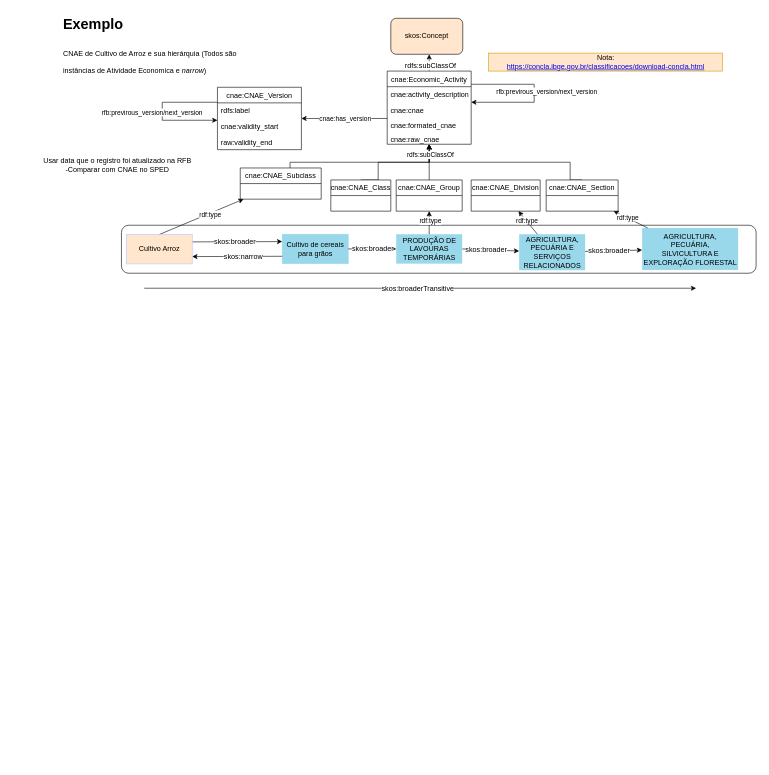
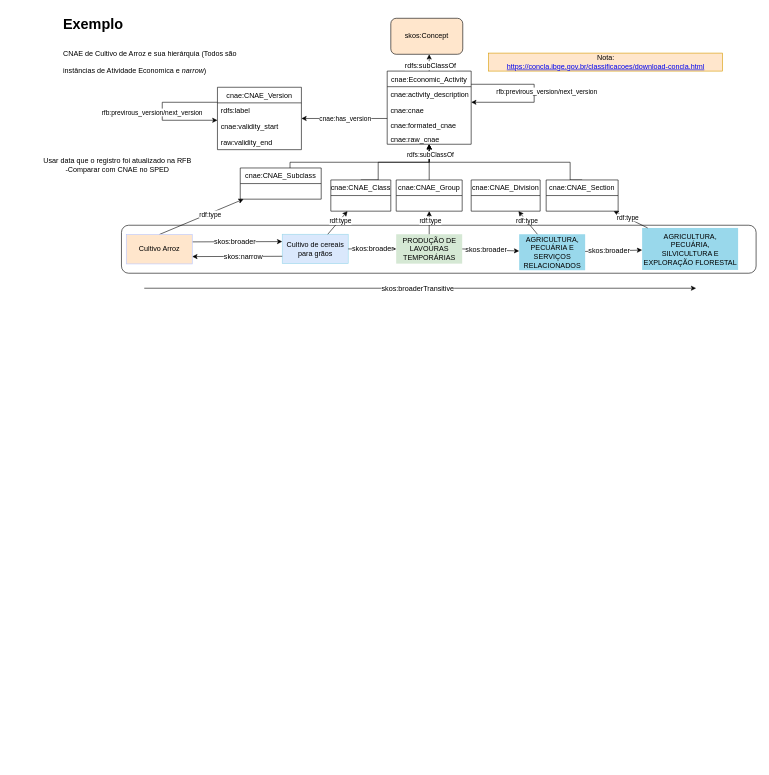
  <mxCell id="0" />
  <mxCell id="1" parent="0" />
  <mxCell id="2" value="rdf:type" style="edgeStyle=orthogonalEdgeStyle;rounded=0;orthogonalLoop=1;jettySize=auto;html=1;fontSize=12;" parent="1" edge="1"><mxGeometry x="-0.056" relative="1" as="geometry"><Array as="points"><mxPoint x="90" y="1175" /><mxPoint x="90" y="1000" /></Array><mxPoint as="offset" /><mxPoint x="210" y="1174.5" as="sourcePoint" /></mxGeometry></mxCell>
  <mxCell id="3" style="edgeStyle=orthogonalEdgeStyle;rounded=0;orthogonalLoop=1;jettySize=auto;html=1;fontSize=12;" parent="1" edge="1"><mxGeometry relative="1" as="geometry"><Array as="points"><mxPoint x="490" y="1230" /><mxPoint x="70" y="1230" /><mxPoint x="70" y="990" /></Array><mxPoint x="490" y="1199" as="sourcePoint" /></mxGeometry></mxCell>
  <mxCell id="4" style="edgeStyle=orthogonalEdgeStyle;rounded=0;orthogonalLoop=1;jettySize=auto;html=1;fontSize=12;" parent="1" edge="1"><mxGeometry relative="1" as="geometry"><Array as="points"><mxPoint x="695" y="1250" /><mxPoint x="50" y="1250" /><mxPoint x="50" y="979" /></Array><mxPoint x="695" y="1199" as="sourcePoint" /></mxGeometry></mxCell>
  <mxCell id="5" style="edgeStyle=orthogonalEdgeStyle;rounded=0;orthogonalLoop=1;jettySize=auto;html=1;fontSize=12;" parent="1" edge="1"><mxGeometry relative="1" as="geometry"><Array as="points"><mxPoint x="900" y="1270" /><mxPoint x="20" y="1270" /><mxPoint x="20" y="966" /></Array><mxPoint x="900" y="1210" as="sourcePoint" /></mxGeometry></mxCell>
  <mxCell id="6" value="" style="rounded=1;whiteSpace=wrap;html=1;fillColor=#ffffff;" parent="1" vertex="1"><mxGeometry x="202" y="375" width="1058" height="80" as="geometry" /></mxCell>
  <mxCell id="7" style="edgeStyle=none;rounded=0;orthogonalLoop=1;jettySize=auto;html=1;exitX=1;exitY=0.25;exitDx=0;exitDy=0;entryX=0;entryY=0.25;entryDx=0;entryDy=0;" parent="1" source="11" target="12" edge="1"><mxGeometry relative="1" as="geometry" /></mxCell>
  <mxCell id="8" value="skos:broader" style="text;html=1;align=center;verticalAlign=middle;resizable=0;points=[];labelBackgroundColor=#ffffff;" parent="7" vertex="1" connectable="0"><mxGeometry x="-0.356" relative="1" as="geometry"><mxPoint x="23" as="offset" /></mxGeometry></mxCell>
  <mxCell id="9" style="rounded=0;orthogonalLoop=1;jettySize=auto;html=1;exitX=0.5;exitY=0;exitDx=0;exitDy=0;" parent="1" source="11" target="63" edge="1"><mxGeometry relative="1" as="geometry" /></mxCell>
  <mxCell id="10" value="rdf:type" style="edgeLabel;html=1;align=center;verticalAlign=middle;resizable=0;points=[];" parent="9" vertex="1" connectable="0"><mxGeometry x="0.196" y="-1" relative="1" as="geometry"><mxPoint as="offset" /></mxGeometry></mxCell>
  <mxCell id="11" value="Cultivo Arroz" style="html=1;fillColor=#ffe6cc;strokeColor=#B8C6FF;" parent="1" vertex="1"><mxGeometry x="210" y="390.5" width="110" height="49" as="geometry" /></mxCell>
- <mxCell id="12" value="Cultivo de cereais&lt;br&gt;para grãos" style="html=1;fillColor=#99D8EB;strokeColor=#99D8EB;" parent="1" vertex="1"><mxGeometry x="470" y="390" width="110" height="49" as="geometry" /></mxCell>
+ <mxCell id="12" value="Cultivo de cereais&lt;br&gt;para grãos" style="html=1;fillColor=#dae8fc;strokeColor=#99D8EB;" parent="1" vertex="1"><mxGeometry x="470" y="390" width="110" height="49" as="geometry" /></mxCell>
  <mxCell id="13" value="Nota:&lt;br&gt;&lt;a href=&quot;https://concla.ibge.gov.br/classificacoes/download-concla.html&quot;&gt;https://concla.ibge.gov.br/classificacoes/download-concla.html&lt;/a&gt;" style="text;html=1;align=center;verticalAlign=middle;resizable=0;points=[];autosize=1;fillColor=#ffe6cc;strokeColor=#d79b00;" parent="1" vertex="1"><mxGeometry x="814" y="88" width="390" height="30" as="geometry" /></mxCell>
  <mxCell id="14" style="edgeStyle=none;rounded=0;orthogonalLoop=1;jettySize=auto;html=1;exitX=1;exitY=0.5;exitDx=0;exitDy=0;" parent="1" source="16" target="17" edge="1"><mxGeometry relative="1" as="geometry" /></mxCell>
  <mxCell id="15" value="skos:broader" style="text;html=1;align=center;verticalAlign=middle;resizable=0;points=[];labelBackgroundColor=#ffffff;" parent="14" vertex="1" connectable="0"><mxGeometry x="-0.356" relative="1" as="geometry"><mxPoint x="9" as="offset" /></mxGeometry></mxCell>
- <mxCell id="16" value="PRODUÇÃO DE &lt;br&gt;LAVOURAS &lt;br&gt;TEMPORÁRIAS" style="html=1;fillColor=#99D8EB;strokeColor=none;" parent="1" vertex="1"><mxGeometry x="660" y="390" width="110" height="49" as="geometry" /></mxCell>
+ <mxCell id="16" value="PRODUÇÃO DE &lt;br&gt;LAVOURAS &lt;br&gt;TEMPORÁRIAS" style="html=1;fillColor=#d5e8d4;strokeColor=none;" parent="1" vertex="1"><mxGeometry x="660" y="390" width="110" height="49" as="geometry" /></mxCell>
  <mxCell id="17" value="AGRICULTURA, &lt;br&gt;PECUÁRIA E &lt;br&gt;SERVIÇOS &lt;br&gt;RELACIONADOS" style="html=1;fillColor=#99D8EB;strokeColor=none;" parent="1" vertex="1"><mxGeometry x="865" y="390" width="110" height="60" as="geometry" /></mxCell>
  <mxCell id="18" style="edgeStyle=none;rounded=0;orthogonalLoop=1;jettySize=auto;html=1;" parent="1" source="12" target="16" edge="1"><mxGeometry relative="1" as="geometry"><mxPoint x="360" y="500" as="sourcePoint" /><mxPoint x="465" y="424.5" as="targetPoint" /></mxGeometry></mxCell>
  <mxCell id="19" value="skos:broader" style="text;html=1;align=center;verticalAlign=middle;resizable=0;points=[];labelBackgroundColor=#ffffff;" parent="18" vertex="1" connectable="0"><mxGeometry x="-0.356" relative="1" as="geometry"><mxPoint x="14" as="offset" /></mxGeometry></mxCell>
  <mxCell id="20" style="edgeStyle=none;rounded=0;orthogonalLoop=1;jettySize=auto;html=1;" parent="1" source="17" target="22" edge="1"><mxGeometry relative="1" as="geometry"><mxPoint x="990" y="414.5" as="sourcePoint" /></mxGeometry></mxCell>
  <mxCell id="21" value="skos:broader" style="text;html=1;align=center;verticalAlign=middle;resizable=0;points=[];labelBackgroundColor=#ffffff;" parent="20" vertex="1" connectable="0"><mxGeometry x="-0.356" relative="1" as="geometry"><mxPoint x="9" as="offset" /></mxGeometry></mxCell>
  <mxCell id="22" value="AGRICULTURA, &lt;br&gt;PECUÁRIA, &lt;br&gt;SILVICULTURA E &lt;br&gt;EXPLORAÇÃO FLORESTAL" style="html=1;fillColor=#99D8EB;strokeColor=none;" parent="1" vertex="1"><mxGeometry x="1070" y="379.5" width="160" height="70" as="geometry" /></mxCell>
  <mxCell id="23" style="edgeStyle=none;rounded=0;orthogonalLoop=1;jettySize=auto;html=1;entryX=1;entryY=0.75;entryDx=0;entryDy=0;exitX=0;exitY=0.75;exitDx=0;exitDy=0;" parent="1" source="12" target="11" edge="1"><mxGeometry relative="1" as="geometry"><mxPoint x="350" y="424.5" as="sourcePoint" /><mxPoint x="400" y="490" as="targetPoint" /></mxGeometry></mxCell>
  <mxCell id="24" value="skos:narrow" style="text;html=1;align=center;verticalAlign=middle;resizable=0;points=[];labelBackgroundColor=#ffffff;" parent="23" vertex="1" connectable="0"><mxGeometry x="-0.356" relative="1" as="geometry"><mxPoint x="-18" y="-0.75" as="offset" /></mxGeometry></mxCell>
  <mxCell id="25" value="&lt;h1&gt;&lt;span&gt;Exemplo&lt;/span&gt;&lt;/h1&gt;&lt;h1&gt;&lt;span style=&quot;font-size: 12px ; font-weight: normal&quot;&gt;CNAE de Cultivo de Arroz e sua hierárquia (Todos são instâncias de Atividade Economica e &lt;i&gt;narrow&lt;/i&gt;)&lt;/span&gt;&lt;br&gt;&lt;/h1&gt;" style="text;html=1;strokeColor=none;fillColor=none;spacing=5;spacingTop=-20;whiteSpace=wrap;overflow=hidden;rounded=0;" parent="1" vertex="1"><mxGeometry x="99.5" y="20" width="345" height="118" as="geometry" /></mxCell>
  <mxCell id="26" value="skos:Concept" style="rounded=1;whiteSpace=wrap;html=1;fillColor=#ffe6cc;" parent="1" vertex="1"><mxGeometry x="651" y="30" width="120" height="60" as="geometry" /></mxCell>
  <mxCell id="27" style="edgeStyle=orthogonalEdgeStyle;rounded=0;orthogonalLoop=1;jettySize=auto;html=1;" parent="1" source="32" target="56" edge="1"><mxGeometry relative="1" as="geometry"><Array as="points"><mxPoint x="560" y="197" /><mxPoint x="560" y="197" /></Array></mxGeometry></mxCell>
  <mxCell id="28" value="cnae:has_version" style="edgeLabel;html=1;align=center;verticalAlign=middle;resizable=0;points=[];" parent="27" vertex="1" connectable="0"><mxGeometry x="0.2" y="1" relative="1" as="geometry"><mxPoint x="15" y="-1" as="offset" /></mxGeometry></mxCell>
  <mxCell id="29" value="Usar data que o registro foi atualizado na RFB&lt;br&gt;-Comparar com CNAE no SPED" style="text;html=1;align=center;verticalAlign=middle;resizable=0;points=[];autosize=1;" parent="1" vertex="1"><mxGeometry x="65" y="260" width="260" height="30" as="geometry" /></mxCell>
  <mxCell id="30" style="edgeStyle=orthogonalEdgeStyle;rounded=0;orthogonalLoop=1;jettySize=auto;html=1;" parent="1" source="56" target="56" edge="1"><mxGeometry relative="1" as="geometry"><Array as="points"><mxPoint x="270" y="170" /><mxPoint x="270" y="200" /></Array></mxGeometry></mxCell>
  <mxCell id="31" value="rfb:previrous_version/next_version" style="edgeLabel;html=1;align=center;verticalAlign=middle;resizable=0;points=[];" parent="30" vertex="1" connectable="0"><mxGeometry x="0.168" y="1" relative="1" as="geometry"><mxPoint x="-21" y="-13" as="offset" /></mxGeometry></mxCell>
  <mxCell id="32" value="cnae:Economic_Activity" style="swimlane;fontStyle=0;childLayout=stackLayout;horizontal=1;startSize=26;fillColor=none;horizontalStack=0;resizeParent=1;resizeParentMax=0;resizeLast=0;collapsible=1;marginBottom=0;" parent="1" vertex="1"><mxGeometry x="645" y="118" width="140" height="122" as="geometry" /></mxCell>
  <mxCell id="33" value="cnae:activity_description" style="text;strokeColor=none;fillColor=none;align=left;verticalAlign=top;spacingLeft=4;spacingRight=4;overflow=hidden;rotatable=0;points=[[0,0.5],[1,0.5]];portConstraint=eastwest;fontSize=12;" parent="32" vertex="1"><mxGeometry y="26" width="140" height="26" as="geometry" /></mxCell>
  <mxCell id="34" value="cnae:cnae" style="text;strokeColor=none;fillColor=none;align=left;verticalAlign=top;spacingLeft=4;spacingRight=4;overflow=hidden;rotatable=0;points=[[0,0.5],[1,0.5]];portConstraint=eastwest;fontSize=12;" parent="32" vertex="1"><mxGeometry y="52" width="140" height="26" as="geometry" /></mxCell>
  <mxCell id="35" style="edgeStyle=orthogonalEdgeStyle;rounded=0;orthogonalLoop=1;jettySize=auto;html=1;" parent="32" source="32" target="33" edge="1"><mxGeometry relative="1" as="geometry"><Array as="points"><mxPoint x="245" y="22" /><mxPoint x="245" y="52" /></Array><mxPoint x="-273" y="22" as="sourcePoint" /><mxPoint x="-273" y="52" as="targetPoint" /></mxGeometry></mxCell>
  <mxCell id="36" value="rfb:previrous_version/next_version" style="edgeLabel;html=1;align=center;verticalAlign=middle;resizable=0;points=[];" parent="35" vertex="1" connectable="0"><mxGeometry x="0.168" y="1" relative="1" as="geometry"><mxPoint x="25" y="-20" as="offset" /></mxGeometry></mxCell>
  <mxCell id="37" value="cnae:formated_cnae" style="text;strokeColor=none;fillColor=none;align=left;verticalAlign=top;spacingLeft=4;spacingRight=4;overflow=hidden;rotatable=0;points=[[0,0.5],[1,0.5]];portConstraint=eastwest;fontSize=12;" vertex="1" parent="32"><mxGeometry y="78" width="140" height="22" as="geometry" /></mxCell>
  <mxCell id="38" value="cnae:raw_cnae" style="text;strokeColor=none;fillColor=none;align=left;verticalAlign=top;spacingLeft=4;spacingRight=4;overflow=hidden;rotatable=0;points=[[0,0.5],[1,0.5]];portConstraint=eastwest;fontSize=12;" vertex="1" parent="32"><mxGeometry y="100" width="140" height="22" as="geometry" /></mxCell>
  <mxCell id="39" style="edgeStyle=orthogonalEdgeStyle;rounded=0;orthogonalLoop=1;jettySize=auto;html=1;" parent="1" source="32" target="26" edge="1"><mxGeometry relative="1" as="geometry"><mxPoint x="325" y="314" as="sourcePoint" /><mxPoint x="730" y="246" as="targetPoint" /><Array as="points"><mxPoint x="715" y="110" /><mxPoint x="715" y="110" /></Array></mxGeometry></mxCell>
  <mxCell id="40" value="rdfs:subClassOf" style="text;html=1;align=center;verticalAlign=middle;resizable=0;points=[];labelBackgroundColor=#ffffff;" parent="39" vertex="1" connectable="0"><mxGeometry x="-0.22" y="2" relative="1" as="geometry"><mxPoint x="3" y="1" as="offset" /></mxGeometry></mxCell>
  <mxCell id="41" style="edgeStyle=orthogonalEdgeStyle;rounded=0;orthogonalLoop=1;jettySize=auto;html=1;exitX=0.5;exitY=0;exitDx=0;exitDy=0;" parent="1" source="64" target="32" edge="1"><mxGeometry relative="1" as="geometry"><Array as="points"><mxPoint x="630" y="270" /><mxPoint x="715" y="270" /></Array></mxGeometry></mxCell>
  <mxCell id="42" style="edgeStyle=orthogonalEdgeStyle;rounded=0;orthogonalLoop=1;jettySize=auto;html=1;exitX=0.5;exitY=0;exitDx=0;exitDy=0;" parent="1" source="43" target="32" edge="1"><mxGeometry relative="1" as="geometry"><Array as="points"><mxPoint x="715" y="300" /></Array></mxGeometry></mxCell>
  <mxCell id="43" value="cnae:CNAE_Group" style="swimlane;fontStyle=0;childLayout=stackLayout;horizontal=1;startSize=26;horizontalStack=0;resizeParent=1;resizeParentMax=0;resizeLast=0;collapsible=1;marginBottom=0;" parent="1" vertex="1"><mxGeometry x="660" y="299.52" width="110" height="52" as="geometry"><mxRectangle x="1755" y="-1056" width="100" height="26" as="alternateBounds" /></mxGeometry></mxCell>
  <mxCell id="44" style="edgeStyle=orthogonalEdgeStyle;rounded=0;orthogonalLoop=1;jettySize=auto;html=1;exitX=0.5;exitY=0;exitDx=0;exitDy=0;" parent="1" source="62" target="32" edge="1"><mxGeometry relative="1" as="geometry"><Array as="points"><mxPoint x="950" y="300" /><mxPoint x="950" y="270" /><mxPoint x="715" y="270" /></Array></mxGeometry></mxCell>
  <mxCell id="45" value="cnae:CNAE_Division" style="swimlane;fontStyle=0;childLayout=stackLayout;horizontal=1;startSize=26;horizontalStack=0;resizeParent=1;resizeParentMax=0;resizeLast=0;collapsible=1;marginBottom=0;" parent="1" vertex="1"><mxGeometry x="785" y="299.52" width="115" height="52" as="geometry"><mxRectangle x="1959" y="-1056" width="100" height="26" as="alternateBounds" /></mxGeometry></mxCell>
  <mxCell id="46" value="" style="edgeStyle=orthogonalEdgeStyle;rounded=0;orthogonalLoop=1;jettySize=auto;html=1;" parent="1" source="63" target="32" edge="1"><mxGeometry relative="1" as="geometry"><mxPoint x="522.5" y="219.52" as="targetPoint" /><Array as="points"><mxPoint x="483" y="270" /><mxPoint x="715" y="270" /></Array></mxGeometry></mxCell>
  <mxCell id="47" value="rdfs:subClassOf" style="edgeLabel;html=1;align=center;verticalAlign=middle;resizable=0;points=[];" parent="46" vertex="1" connectable="0"><mxGeometry x="0.773" y="2" relative="1" as="geometry"><mxPoint x="2" y="-10.35" as="offset" /></mxGeometry></mxCell>
+ <mxCell id="48" style="rounded=0;orthogonalLoop=1;jettySize=auto;html=1;" parent="1" source="12" target="64" edge="1"><mxGeometry relative="1" as="geometry"><mxPoint x="295" y="400" as="sourcePoint" /><mxPoint x="480" y="349.773" as="targetPoint" /></mxGeometry></mxCell>
+ <mxCell id="49" value="rdf:type" style="edgeLabel;html=1;align=center;verticalAlign=middle;resizable=0;points=[];" parent="48" vertex="1" connectable="0"><mxGeometry x="0.196" y="-1" relative="1" as="geometry"><mxPoint as="offset" /></mxGeometry></mxCell>
  <mxCell id="50" style="rounded=0;orthogonalLoop=1;jettySize=auto;html=1;" parent="1" source="16" target="43" edge="1"><mxGeometry relative="1" as="geometry"><mxPoint x="553.041" y="400" as="sourcePoint" /><mxPoint x="604.936" y="361.52" as="targetPoint" /></mxGeometry></mxCell>
  <mxCell id="51" value="rdf:type" style="edgeLabel;html=1;align=center;verticalAlign=middle;resizable=0;points=[];" parent="50" vertex="1" connectable="0"><mxGeometry x="0.196" y="-1" relative="1" as="geometry"><mxPoint as="offset" /></mxGeometry></mxCell>
  <mxCell id="52" style="rounded=0;orthogonalLoop=1;jettySize=auto;html=1;" parent="1" source="17" target="45" edge="1"><mxGeometry relative="1" as="geometry"><mxPoint x="728.442" y="400" as="sourcePoint" /><mxPoint x="733.847" y="361.52" as="targetPoint" /></mxGeometry></mxCell>
  <mxCell id="53" value="rdf:type" style="edgeLabel;html=1;align=center;verticalAlign=middle;resizable=0;points=[];" parent="52" vertex="1" connectable="0"><mxGeometry x="0.196" y="-1" relative="1" as="geometry"><mxPoint as="offset" /></mxGeometry></mxCell>
  <mxCell id="54" style="rounded=0;orthogonalLoop=1;jettySize=auto;html=1;" parent="1" source="22" target="62" edge="1"><mxGeometry relative="1" as="geometry"><mxPoint x="901.581" y="400" as="sourcePoint" /><mxPoint x="865.13" y="361.52" as="targetPoint" /></mxGeometry></mxCell>
  <mxCell id="55" value="rdf:type" style="edgeLabel;html=1;align=center;verticalAlign=middle;resizable=0;points=[];" parent="54" vertex="1" connectable="0"><mxGeometry x="0.196" y="-1" relative="1" as="geometry"><mxPoint as="offset" /></mxGeometry></mxCell>
  <mxCell id="56" value="cnae:CNAE_Version" style="swimlane;fontStyle=0;childLayout=stackLayout;horizontal=1;startSize=26;fillColor=none;horizontalStack=0;resizeParent=1;resizeParentMax=0;resizeLast=0;collapsible=1;marginBottom=0;" parent="1" vertex="1"><mxGeometry x="362" y="145" width="140" height="104" as="geometry" /></mxCell>
  <mxCell id="57" value="rdfs:label" style="text;strokeColor=none;fillColor=none;align=left;verticalAlign=top;spacingLeft=4;spacingRight=4;overflow=hidden;rotatable=0;points=[[0,0.5],[1,0.5]];portConstraint=eastwest;fontSize=12;" parent="56" vertex="1"><mxGeometry y="26" width="140" height="26" as="geometry" /></mxCell>
  <mxCell id="58" value="cnae:validity_start" style="text;strokeColor=none;fillColor=none;align=left;verticalAlign=top;spacingLeft=4;spacingRight=4;overflow=hidden;rotatable=0;points=[[0,0.5],[1,0.5]];portConstraint=eastwest;fontSize=12;" parent="56" vertex="1"><mxGeometry y="52" width="140" height="26" as="geometry" /></mxCell>
  <mxCell id="59" value="raw:validity_end" style="text;strokeColor=none;fillColor=none;align=left;verticalAlign=top;spacingLeft=4;spacingRight=4;overflow=hidden;rotatable=0;points=[[0,0.5],[1,0.5]];portConstraint=eastwest;fontSize=12;" parent="56" vertex="1"><mxGeometry y="78" width="140" height="26" as="geometry" /></mxCell>
  <mxCell id="60" style="edgeStyle=none;rounded=0;orthogonalLoop=1;jettySize=auto;html=1;" parent="1" edge="1"><mxGeometry relative="1" as="geometry"><mxPoint x="240" y="480" as="sourcePoint" /><mxPoint x="1160" y="480" as="targetPoint" /></mxGeometry></mxCell>
  <mxCell id="61" value="skos:broaderTransitive" style="text;html=1;align=center;verticalAlign=middle;resizable=0;points=[];labelBackgroundColor=#ffffff;" parent="60" vertex="1" connectable="0"><mxGeometry x="-0.356" relative="1" as="geometry"><mxPoint x="159" as="offset" /></mxGeometry></mxCell>
  <mxCell id="62" value="cnae:CNAE_Section" style="swimlane;fontStyle=0;childLayout=stackLayout;horizontal=1;startSize=26;horizontalStack=0;resizeParent=1;resizeParentMax=0;resizeLast=0;collapsible=1;marginBottom=0;" parent="1" vertex="1"><mxGeometry x="910" y="299.52" width="120" height="52" as="geometry"><mxRectangle x="2190" y="-1060.48" width="100" height="26" as="alternateBounds" /></mxGeometry></mxCell>
  <mxCell id="63" value="cnae:CNAE_Subclass" style="swimlane;fontStyle=0;childLayout=stackLayout;horizontal=1;startSize=26;horizontalStack=0;resizeParent=1;resizeParentMax=0;resizeLast=0;collapsible=1;marginBottom=0;" parent="1" vertex="1"><mxGeometry x="400" y="279.52" width="135" height="52" as="geometry"><mxRectangle x="1315" y="-1056" width="120" height="26" as="alternateBounds" /></mxGeometry></mxCell>
  <mxCell id="64" value="cnae:CNAE_Class" style="swimlane;fontStyle=0;childLayout=stackLayout;horizontal=1;startSize=26;horizontalStack=0;resizeParent=1;resizeParentMax=0;resizeLast=0;collapsible=1;marginBottom=0;" parent="1" vertex="1"><mxGeometry x="551" y="299.52" width="100" height="52" as="geometry"><mxRectangle x="1550" y="-1056" width="100" height="26" as="alternateBounds" /></mxGeometry></mxCell>
